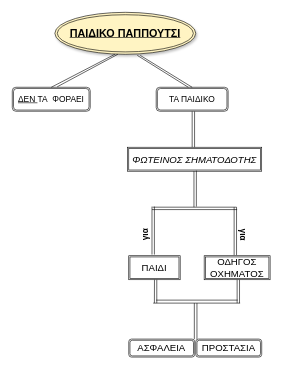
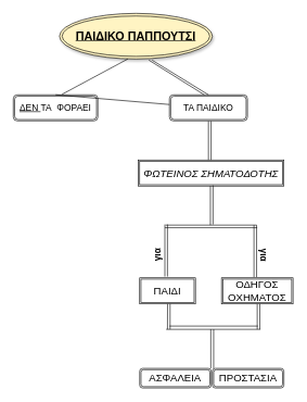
  <mxCell id="0" />
  <mxCell id="1" parent="0" />
  <mxCell id="2" value="&lt;b&gt;&lt;font style=&quot;font-size: 18px;&quot;&gt;&lt;u&gt;ΠΑΙΔΙΚΟ ΠΑΠΠΟΥΤΣΙ&lt;/u&gt;&lt;/font&gt;&lt;/b&gt;" style="ellipse;shape=doubleEllipse;whiteSpace=wrap;html=1;fontSize=14;fillColor=#FFF4C3;shadow=1;" vertex="1" parent="1"><mxGeometry x="91" y="20" width="235" height="70" as="geometry" /></mxCell>
  <mxCell id="3" value="&lt;font style=&quot;font-size: 16px;&quot;&gt;&lt;i&gt;ΦΩΤΕΙΝΟΣ ΣΗΜΑΤΟΔΟΤΗΣ&lt;/i&gt;&lt;/font&gt;" style="shape=ext;double=1;rounded=0;whiteSpace=wrap;html=1;fontSize=18;" vertex="1" parent="1"><mxGeometry x="212.25" y="245" width="223.75" height="40" as="geometry" /></mxCell>
  <mxCell id="4" value="" style="endArrow=none;html=1;rounded=0;fontSize=16;" edge="1" parent="1"><mxGeometry width="50" height="50" relative="1" as="geometry"><mxPoint x="320" y="245" as="sourcePoint" /><mxPoint x="320" y="185" as="targetPoint" /></mxGeometry></mxCell>
  <mxCell id="5" value="" style="endArrow=none;html=1;rounded=0;fontSize=16;" edge="1" parent="1"><mxGeometry width="50" height="50" relative="1" as="geometry"><mxPoint x="324" y="245" as="sourcePoint" /><mxPoint x="324" y="185" as="targetPoint" /></mxGeometry></mxCell>
  <mxCell id="6" value="" style="endArrow=none;html=1;rounded=0;fontSize=16;" edge="1" parent="1"><mxGeometry width="50" height="50" relative="1" as="geometry"><mxPoint x="323" y="345" as="sourcePoint" /><mxPoint x="323" y="285" as="targetPoint" /></mxGeometry></mxCell>
  <mxCell id="7" value="" style="endArrow=none;html=1;rounded=0;fontSize=16;" edge="1" parent="1"><mxGeometry width="50" height="50" relative="1" as="geometry"><mxPoint x="327" y="344" as="sourcePoint" /><mxPoint x="327" y="284" as="targetPoint" /></mxGeometry></mxCell>
  <mxCell id="8" value="" style="endArrow=none;html=1;rounded=0;fontSize=16;" edge="1" parent="1"><mxGeometry width="50" height="50" relative="1" as="geometry"><mxPoint x="254" y="345" as="sourcePoint" /><mxPoint x="394" y="345" as="targetPoint" /></mxGeometry></mxCell>
  <mxCell id="9" value="" style="endArrow=none;html=1;rounded=0;fontSize=16;" edge="1" parent="1"><mxGeometry width="50" height="50" relative="1" as="geometry"><mxPoint x="253" y="349" as="sourcePoint" /><mxPoint x="395" y="349" as="targetPoint" /></mxGeometry></mxCell>
  <mxCell id="10" value="" style="endArrow=none;html=1;rounded=0;fontSize=16;" edge="1" parent="1"><mxGeometry width="50" height="50" relative="1" as="geometry"><mxPoint x="253" y="424" as="sourcePoint" /><mxPoint x="253" y="344" as="targetPoint" /></mxGeometry></mxCell>
  <mxCell id="11" value="" style="endArrow=none;html=1;rounded=0;fontSize=16;" edge="1" parent="1"><mxGeometry width="50" height="50" relative="1" as="geometry"><mxPoint x="257" y="424" as="sourcePoint" /><mxPoint x="257" y="344" as="targetPoint" /></mxGeometry></mxCell>
  <mxCell id="12" value="" style="endArrow=none;html=1;rounded=0;fontSize=16;" edge="1" parent="1"><mxGeometry width="50" height="50" relative="1" as="geometry"><mxPoint x="390" y="425" as="sourcePoint" /><mxPoint x="390" y="345" as="targetPoint" /></mxGeometry></mxCell>
  <mxCell id="13" value="" style="endArrow=none;html=1;rounded=0;fontSize=16;" edge="1" parent="1"><mxGeometry width="50" height="50" relative="1" as="geometry"><mxPoint x="394" y="425" as="sourcePoint" /><mxPoint x="394" y="345" as="targetPoint" /></mxGeometry></mxCell>
  <mxCell id="14" value="ΠΑΙΔΙ" style="shape=ext;double=1;rounded=0;whiteSpace=wrap;html=1;fontSize=16;strokeColor=#000000;" vertex="1" parent="1"><mxGeometry x="214.25" y="426" width="85.75" height="40" as="geometry" /></mxCell>
  <mxCell id="15" value="ΟΔΗΓΟΣ ΟΧΗΜΑΤΟΣ" style="shape=ext;double=1;rounded=0;whiteSpace=wrap;html=1;fontSize=16;strokeColor=#000000;fillColor=#FFFFFF;" vertex="1" parent="1"><mxGeometry x="340" y="426" width="110" height="40" as="geometry" /></mxCell>
  <mxCell id="16" value="" style="endArrow=none;html=1;rounded=0;fontSize=16;entryX=0.5;entryY=1;entryDx=0;entryDy=0;" edge="1" parent="1"><mxGeometry width="50" height="50" relative="1" as="geometry"><mxPoint x="399" y="505" as="sourcePoint" /><mxPoint x="399" y="466" as="targetPoint" /></mxGeometry></mxCell>
  <mxCell id="17" value="" style="endArrow=none;html=1;rounded=0;fontSize=16;entryX=0.5;entryY=1;entryDx=0;entryDy=0;" edge="1" parent="1" target="14"><mxGeometry width="50" height="50" relative="1" as="geometry"><mxPoint x="257" y="505" as="sourcePoint" /><mxPoint x="260" y="475" as="targetPoint" /></mxGeometry></mxCell>
  <mxCell id="18" value="" style="endArrow=none;html=1;rounded=0;fontSize=16;" edge="1" parent="1"><mxGeometry width="50" height="50" relative="1" as="geometry"><mxPoint x="255" y="505" as="sourcePoint" /><mxPoint x="400" y="505" as="targetPoint" /></mxGeometry></mxCell>
  <mxCell id="19" value="" style="endArrow=none;html=1;rounded=0;fontSize=16;" edge="1" parent="1"><mxGeometry width="50" height="50" relative="1" as="geometry"><mxPoint x="260" y="500" as="sourcePoint" /><mxPoint x="396" y="500" as="targetPoint" /></mxGeometry></mxCell>
  <mxCell id="20" value="" style="endArrow=none;html=1;rounded=0;fontSize=16;" edge="1" parent="1"><mxGeometry width="50" height="50" relative="1" as="geometry"><mxPoint x="261" y="505" as="sourcePoint" /><mxPoint x="261" y="466" as="targetPoint" /></mxGeometry></mxCell>
  <mxCell id="21" value="" style="endArrow=none;html=1;rounded=0;fontSize=16;entryX=0.5;entryY=1;entryDx=0;entryDy=0;" edge="1" parent="1" target="15"><mxGeometry width="50" height="50" relative="1" as="geometry"><mxPoint x="395" y="505" as="sourcePoint" /><mxPoint x="271" y="476" as="targetPoint" /></mxGeometry></mxCell>
  <mxCell id="22" value="" style="endArrow=none;html=1;rounded=0;fontSize=16;" edge="1" parent="1"><mxGeometry width="50" height="50" relative="1" as="geometry"><mxPoint x="323.63" y="565" as="sourcePoint" /><mxPoint x="323.63" y="505" as="targetPoint" /></mxGeometry></mxCell>
  <mxCell id="23" value="" style="endArrow=none;html=1;rounded=0;fontSize=16;" edge="1" parent="1"><mxGeometry width="50" height="50" relative="1" as="geometry"><mxPoint x="328" y="565" as="sourcePoint" /><mxPoint x="328" y="505" as="targetPoint" /></mxGeometry></mxCell>
  <mxCell id="24" value="ΑΣΦΑΛΕΙΑ" style="shape=ext;double=1;rounded=1;whiteSpace=wrap;html=1;fontSize=16;strokeColor=#000000;fillColor=#FFFFFF;" vertex="1" parent="1"><mxGeometry x="214.25" y="565" width="110" height="30" as="geometry" /></mxCell>
  <mxCell id="25" value="ΠΡΟΣΤΑΣΙΑ" style="shape=ext;double=1;rounded=1;whiteSpace=wrap;html=1;fontSize=16;strokeColor=#000000;fillColor=#FFFFFF;" vertex="1" parent="1"><mxGeometry x="326" y="565" width="110" height="30" as="geometry" /></mxCell>
  <mxCell id="26" value="&lt;h1&gt;&lt;font style=&quot;font-size: 14px;&quot;&gt;για&lt;/font&gt;&lt;/h1&gt;" style="text;html=1;strokeColor=none;fillColor=none;spacing=5;spacingTop=-20;whiteSpace=wrap;overflow=hidden;rounded=0;fontSize=16;rotation=-90;" vertex="1" parent="1"><mxGeometry x="220" y="351.75" width="40" height="68.5" as="geometry" /></mxCell>
  <mxCell id="27" value="&lt;h1&gt;&lt;font style=&quot;font-size: 14px;&quot;&gt;για&lt;/font&gt;&lt;/h1&gt;" style="text;html=1;strokeColor=none;fillColor=none;spacing=5;spacingTop=-20;whiteSpace=wrap;overflow=hidden;rounded=0;fontSize=16;rotation=90;" vertex="1" parent="1"><mxGeometry x="386" y="361" width="40" height="70" as="geometry" /></mxCell>
  <mxCell id="28" value="&lt;font style=&quot;font-size: 14px;&quot;&gt;ΤΑ ΠΑΙΔΙΚΟ&lt;/font&gt;" style="shape=ext;double=1;rounded=1;whiteSpace=wrap;html=1;fontSize=14;strokeColor=#000000;fillColor=#FFFFFF;" vertex="1" parent="1"><mxGeometry x="260" y="145" width="120" height="40" as="geometry" /></mxCell>
  <mxCell id="29" value="&lt;font style=&quot;font-size: 14px;&quot;&gt;&lt;u style=&quot;&quot;&gt;ΔΕΝ &lt;/u&gt;ΤΑ&amp;nbsp; ΦΟΡΑΕΙ&lt;/font&gt;" style="shape=ext;double=1;rounded=1;whiteSpace=wrap;html=1;fontSize=14;strokeColor=#000000;fillColor=#FFFFFF;" vertex="1" parent="1"><mxGeometry x="20" y="145" width="130" height="40" as="geometry" /></mxCell>
- <mxCell id="30" value="" style="endArrow=none;html=1;rounded=0;fontSize=16;exitX=0.5;exitY=0;exitDx=0;exitDy=0;entryX=0.426;entryY=1;entryDx=0;entryDy=0;entryPerimeter=0;" edge="1" parent="1" source="29" target="2"><mxGeometry width="50" height="50" relative="1" as="geometry"><mxPoint x="150" y="155" as="sourcePoint" /><mxPoint x="190" y="105" as="targetPoint" /></mxGeometry></mxCell>
+ <mxCell id="30" value="" style="endArrow=none;html=1;rounded=0;fontSize=16;exitX=0.5;exitY=0;exitDx=0;exitDy=0;" edge="1" parent="1" source="29" target="28"><mxGeometry width="50" height="50" relative="1" as="geometry"><mxPoint x="150" y="155" as="sourcePoint" /><mxPoint x="190" y="105" as="targetPoint" /></mxGeometry></mxCell>
  <mxCell id="31" value="" style="endArrow=none;html=1;rounded=0;fontSize=16;exitX=0.615;exitY=-0.045;exitDx=0;exitDy=0;exitPerimeter=0;entryX=0.447;entryY=1;entryDx=0;entryDy=0;entryPerimeter=0;" edge="1" parent="1" target="2"><mxGeometry width="50" height="50" relative="1" as="geometry"><mxPoint x="94.95" y="144.2" as="sourcePoint" /><mxPoint x="200" y="75" as="targetPoint" /></mxGeometry></mxCell>
  <mxCell id="32" value="" style="endArrow=none;html=1;rounded=0;fontSize=16;entryX=0.585;entryY=1.026;entryDx=0;entryDy=0;entryPerimeter=0;" edge="1" parent="1" target="2"><mxGeometry width="50" height="50" relative="1" as="geometry"><mxPoint x="313.59" y="145" as="sourcePoint" /><mxPoint x="242.185" y="65.63" as="targetPoint" /></mxGeometry></mxCell>
  <mxCell id="33" value="" style="endArrow=none;html=1;rounded=0;fontSize=16;exitX=0.5;exitY=0;exitDx=0;exitDy=0;entryX=0.606;entryY=1.026;entryDx=0;entryDy=0;entryPerimeter=0;" edge="1" parent="1" source="28" target="2"><mxGeometry width="50" height="50" relative="1" as="geometry"><mxPoint x="240" y="125" as="sourcePoint" /><mxPoint x="230" y="95" as="targetPoint" /><Array as="points" /></mxGeometry></mxCell>
